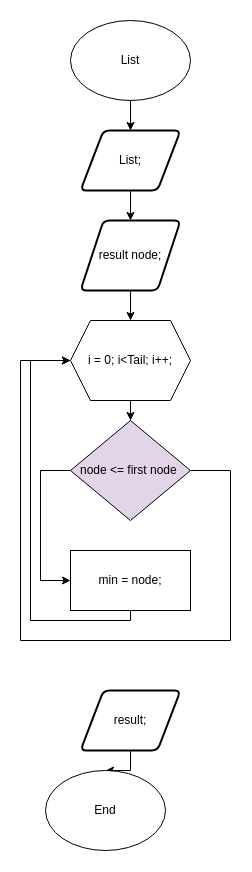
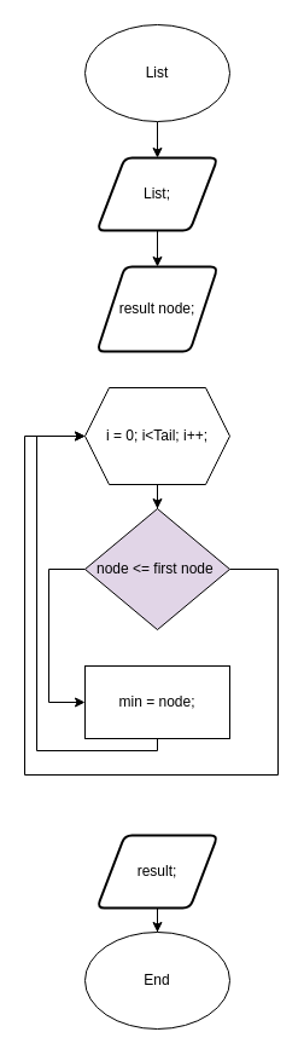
  <mxCell id="0" />
  <mxCell id="1" parent="0" />
  <mxCell id="2" value="" style="edgeStyle=orthogonalEdgeStyle;rounded=0;orthogonalLoop=1;jettySize=auto;html=1;" edge="1" parent="1" source="3" target="5"><mxGeometry relative="1" as="geometry" /></mxCell>
  <mxCell id="3" value="List" style="ellipse;whiteSpace=wrap;html=1;" vertex="1" parent="1"><mxGeometry x="70" y="20" width="120" height="80" as="geometry" /></mxCell>
  <mxCell id="4" value="" style="edgeStyle=orthogonalEdgeStyle;rounded=0;orthogonalLoop=1;jettySize=auto;html=1;" edge="1" parent="1" source="5" target="12"><mxGeometry relative="1" as="geometry" /></mxCell>
  <mxCell id="5" value="List;" style="shape=parallelogram;html=1;strokeWidth=2;perimeter=parallelogramPerimeter;whiteSpace=wrap;rounded=1;arcSize=12;size=0.23;" vertex="1" parent="1"><mxGeometry x="80" y="130" width="100" height="60" as="geometry" /></mxCell>
  <mxCell id="6" value="" style="edgeStyle=orthogonalEdgeStyle;rounded=0;orthogonalLoop=1;jettySize=auto;html=1;" edge="1" parent="1" source="7" target="10"><mxGeometry relative="1" as="geometry" /></mxCell>
  <mxCell id="7" value="i = 0; i&amp;lt;Tail; i++;" style="shape=hexagon;perimeter=hexagonPerimeter2;whiteSpace=wrap;html=1;fixedSize=1;" vertex="1" parent="1"><mxGeometry x="70" y="320" width="120" height="80" as="geometry" /></mxCell>
  <mxCell id="8" style="edgeStyle=orthogonalEdgeStyle;rounded=0;orthogonalLoop=1;jettySize=auto;html=1;entryX=0;entryY=0.5;entryDx=0;entryDy=0;" edge="1" parent="1" source="10" target="14"><mxGeometry relative="1" as="geometry"><mxPoint x="40" y="580" as="targetPoint" /><Array as="points"><mxPoint x="40" y="470" /><mxPoint x="40" y="580" /></Array></mxGeometry></mxCell>
  <mxCell id="9" style="edgeStyle=orthogonalEdgeStyle;rounded=0;orthogonalLoop=1;jettySize=auto;html=1;entryX=0;entryY=0.5;entryDx=0;entryDy=0;" edge="1" parent="1" source="10" target="7"><mxGeometry relative="1" as="geometry"><Array as="points"><mxPoint x="230" y="470" /><mxPoint x="230" y="640" /><mxPoint x="20" y="640" /><mxPoint x="20" y="360" /></Array></mxGeometry></mxCell>
  <mxCell id="10" value="node &amp;lt;= first node&amp;nbsp;" style="rhombus;whiteSpace=wrap;html=1;fillColor=#e1d5e7;" vertex="1" parent="1"><mxGeometry x="70" y="420" width="120" height="100" as="geometry" /></mxCell>
- <mxCell id="11" value="" style="edgeStyle=orthogonalEdgeStyle;rounded=0;orthogonalLoop=1;jettySize=auto;html=1;" edge="1" parent="1" source="12" target="7"><mxGeometry relative="1" as="geometry" /></mxCell>
  <mxCell id="12" value="result node;" style="shape=parallelogram;html=1;strokeWidth=2;perimeter=parallelogramPerimeter;whiteSpace=wrap;rounded=1;arcSize=12;size=0.23;" vertex="1" parent="1"><mxGeometry x="80" y="220" width="100" height="70" as="geometry" /></mxCell>
  <mxCell id="13" style="edgeStyle=orthogonalEdgeStyle;rounded=0;orthogonalLoop=1;jettySize=auto;html=1;entryX=0;entryY=0.5;entryDx=0;entryDy=0;" edge="1" parent="1" source="14" target="7"><mxGeometry relative="1" as="geometry"><Array as="points"><mxPoint x="130" y="620" /><mxPoint x="30" y="620" /><mxPoint x="30" y="360" /></Array></mxGeometry></mxCell>
  <mxCell id="14" value="min = node;" style="rounded=0;whiteSpace=wrap;html=1;" vertex="1" parent="1"><mxGeometry x="70" y="550" width="120" height="60" as="geometry" /></mxCell>
  <mxCell id="15" value="" style="edgeStyle=orthogonalEdgeStyle;rounded=0;orthogonalLoop=1;jettySize=auto;html=1;" edge="1" parent="1" source="16" target="17"><mxGeometry relative="1" as="geometry" /></mxCell>
  <mxCell id="16" value="result;" style="shape=parallelogram;html=1;strokeWidth=2;perimeter=parallelogramPerimeter;whiteSpace=wrap;rounded=1;arcSize=12;size=0.23;" vertex="1" parent="1"><mxGeometry x="80" y="690" width="100" height="60" as="geometry" /></mxCell>
- <mxCell id="17" value="End" style="ellipse;whiteSpace=wrap;html=1;" vertex="1" parent="1"><mxGeometry x="45" y="770" width="120" height="80" as="geometry" /></mxCell>
+ <mxCell id="17" value="End" style="ellipse;whiteSpace=wrap;html=1;" vertex="1" parent="1"><mxGeometry x="70" y="770" width="120" height="80" as="geometry" /></mxCell>
